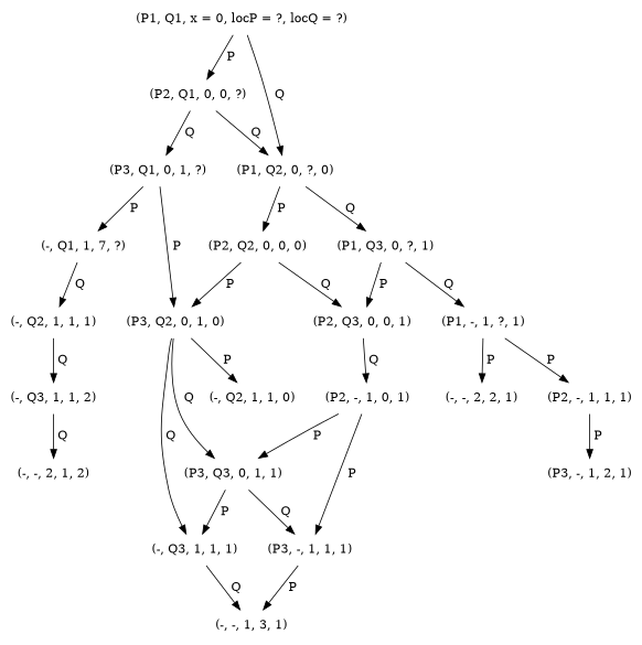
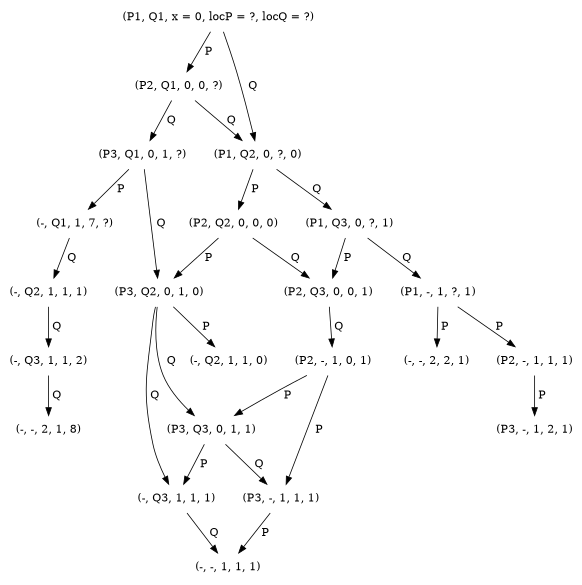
  digraph {
    node [shape=none]
    "(P1, Q1, x = 0, locP = ?, locQ = ?)"
    "(P2, Q1, 0, 0, ?)"
    "(P1, Q2, 0, ?, 0)"
    "(P3, Q1, 0, 1, ?)"
    "(P2, Q2, 0, 0, 0)"
    "(P1, Q3, 0, ?, 1)"
    n7 [label="(-, Q1, 1, 7, ?)"]
    "(P3, Q2, 0, 1, 0)"
    "(P2, Q3, 0, 0, 1)"
    "(-, Q2, 1, 1, 1)"
    "(-, Q2, 1, 1, 0)"
    "(P3, Q3, 0, 1, 1)"
    "(-, Q3, 1, 1, 1)"
    "(P1, -, 1, ?, 1)"
    "(P2, -, 1, 0, 1)"
    "(-, Q3, 1, 1, 2)"
    "(P3, -, 1, 1, 1)"
    "(P2, -, 1, 1, 1)"
    "(-, -, 2, 2, 1)"
    "(P3, -, 1, 2, 1)"
-   "(-, -, 1, 1, 1)" [label="(-, -, 1, 3, 1)"]
-   "(-, -, 2, 1, 2)"
+   "(-, -, 1, 1, 1)"
+   "(-, -, 2, 1, 2)" [label="(-, -, 2, 1, 8)"]
    "(P1, Q1, x = 0, locP = ?, locQ = ?)" -> "(P2, Q1, 0, 0, ?)" [label=" P"]
    "(P1, Q1, x = 0, locP = ?, locQ = ?)" -> "(P1, Q2, 0, ?, 0)" [label=" Q"]
    "(P2, Q1, 0, 0, ?)" -> "(P1, Q2, 0, ?, 0)" [label=" Q"]
    "(P2, Q1, 0, 0, ?)" -> "(P3, Q1, 0, 1, ?)" [label=" Q"]
    "(P1, Q2, 0, ?, 0)" -> "(P2, Q2, 0, 0, 0)" [label=" P"]
    "(P1, Q2, 0, ?, 0)" -> "(P1, Q3, 0, ?, 1)" [label=" Q"]
    "(P3, Q1, 0, 1, ?)" -> n7 [label=" P"]
-   "(P3, Q1, 0, 1, ?)" -> "(P3, Q2, 0, 1, 0)" [label=" P"]
+   "(P3, Q1, 0, 1, ?)" -> "(P3, Q2, 0, 1, 0)" [label=" Q"]
    "(P2, Q2, 0, 0, 0)" -> "(P3, Q2, 0, 1, 0)" [label=" P"]
    "(P2, Q2, 0, 0, 0)" -> "(P2, Q3, 0, 0, 1)" [label=" Q"]
    "(P1, Q3, 0, ?, 1)" -> "(P2, Q3, 0, 0, 1)" [label=" P"]
    "(P1, Q3, 0, ?, 1)" -> "(P1, -, 1, ?, 1)" [label=" Q"]
    n7 -> "(-, Q2, 1, 1, 1)" [label=" Q"]
    "(P3, Q2, 0, 1, 0)" -> "(-, Q2, 1, 1, 0)" [label=" P"]
    "(P3, Q2, 0, 1, 0)" -> "(P3, Q3, 0, 1, 1)" [label=" Q"]
    "(P3, Q2, 0, 1, 0)" -> "(-, Q3, 1, 1, 1)" [label=" Q"]
    "(P2, Q3, 0, 0, 1)" -> "(P2, -, 1, 0, 1)" [label=" Q"]
    "(-, Q2, 1, 1, 1)" -> "(-, Q3, 1, 1, 2)" [label=" Q"]
    "(P3, Q3, 0, 1, 1)" -> "(-, Q3, 1, 1, 1)" [label=" P"]
    "(P3, Q3, 0, 1, 1)" -> "(P3, -, 1, 1, 1)" [label=" Q"]
    "(-, Q3, 1, 1, 1)" -> "(-, -, 1, 1, 1)" [label=" Q"]
    "(P1, -, 1, ?, 1)" -> "(P2, -, 1, 1, 1)" [label=" P"]
    "(P1, -, 1, ?, 1)" -> "(-, -, 2, 2, 1)" [label=" P"]
    "(P2, -, 1, 0, 1)" -> "(P3, Q3, 0, 1, 1)" [label=" P"]
    "(P2, -, 1, 0, 1)" -> "(P3, -, 1, 1, 1)" [label=" P"]
    "(-, Q3, 1, 1, 2)" -> "(-, -, 2, 1, 2)" [label=" Q"]
    "(P3, -, 1, 1, 1)" -> "(-, -, 1, 1, 1)" [label=" P"]
    "(P2, -, 1, 1, 1)" -> "(P3, -, 1, 2, 1)" [label=" P"]
  }
